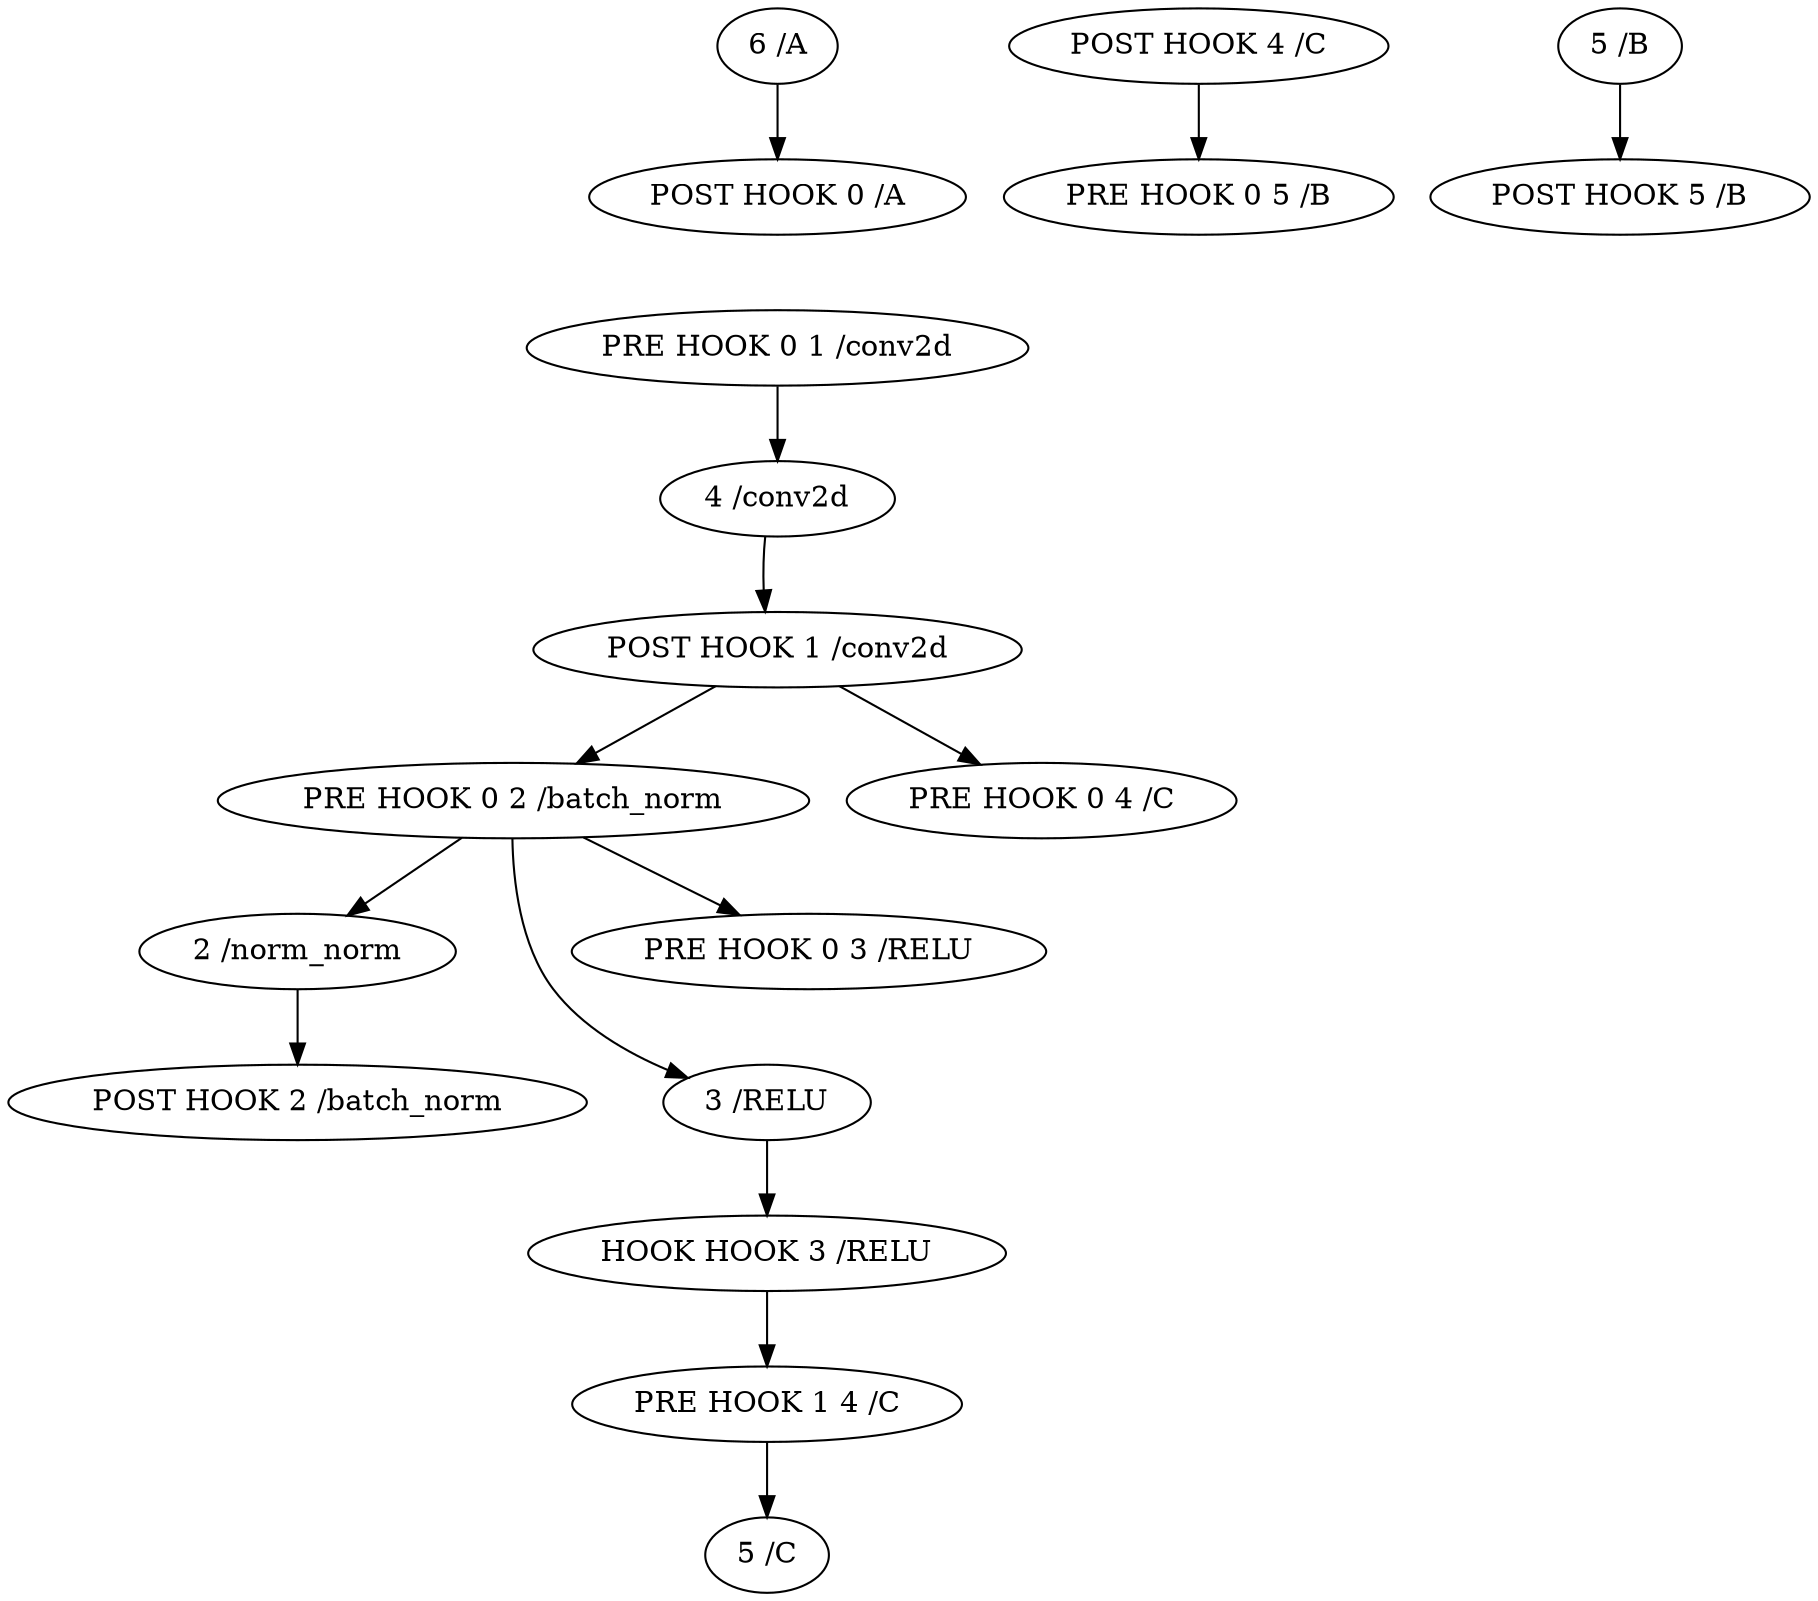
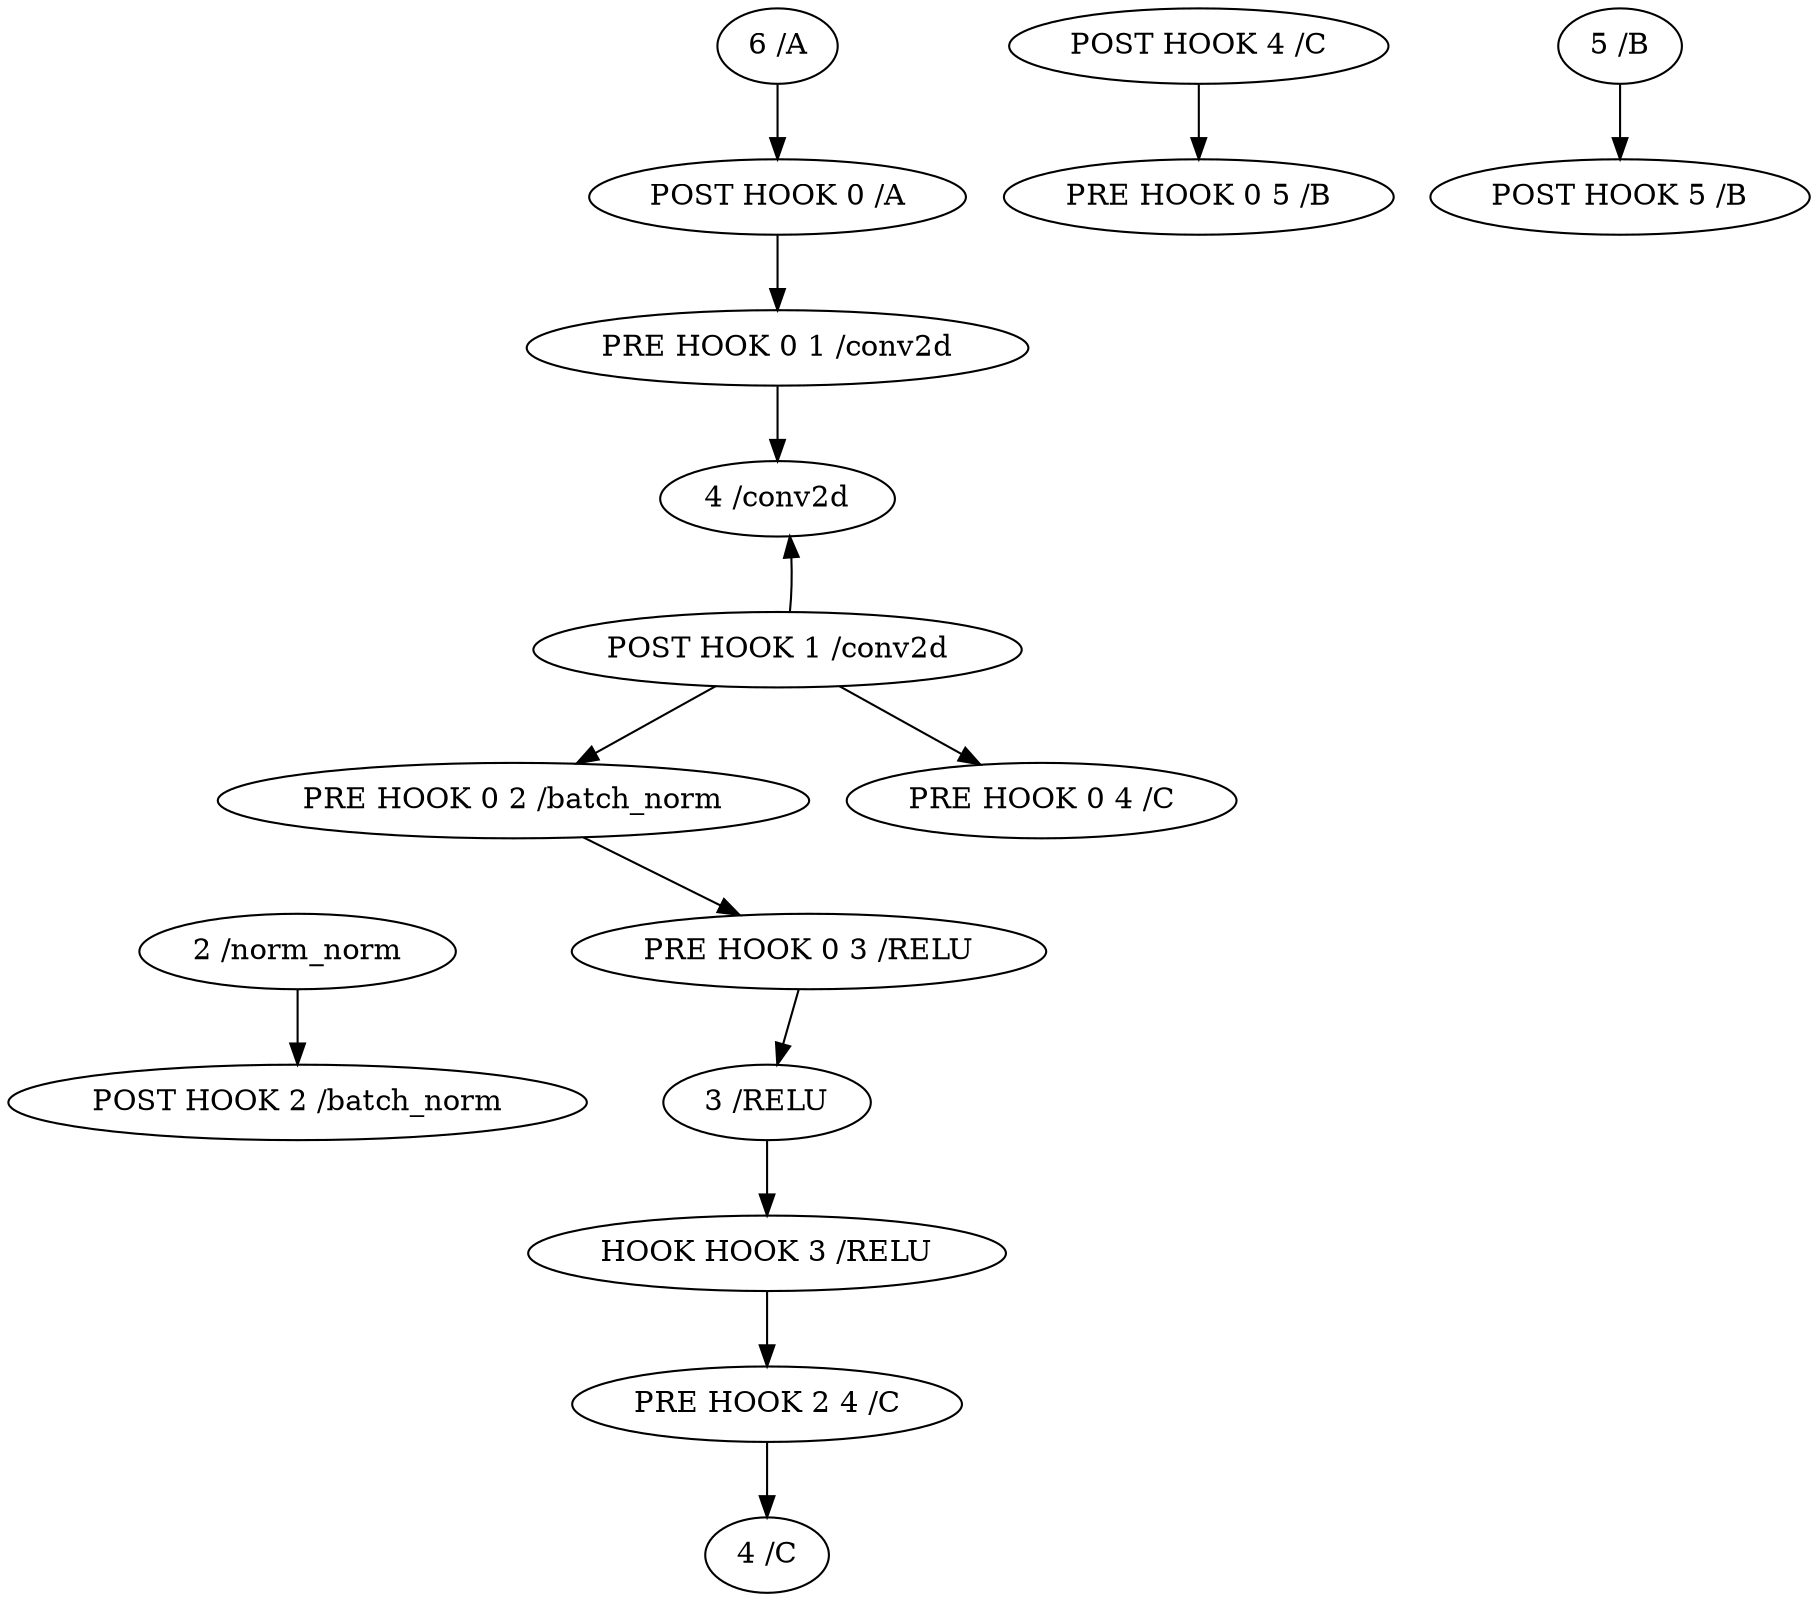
  strict digraph {
    node [node_type="InsertionPointGraphNodeType.INSERTION_POINT"]
    n1 [associated_ip_node_keys="{'POST HOOK 0 /A'}" label="6 /A" node_type="InsertionPointGraphNodeType.OPERATOR" regular_node_data="0 /A_0"]
    "POST HOOK 0 /A" [insertion_point_data="TargetType.OPERATOR_POST_HOOK /A_0"]
    "PRE HOOK 0 1 /conv2d" [insertion_point_data="TargetType.OPERATOR_PRE_HOOK 0 /conv2d_0"]
    n4 [associated_ip_node_keys="{'POST HOOK 1 /conv2d', 'PRE HOOK 0 1 /conv2d'}" label="4 /conv2d" node_type="InsertionPointGraphNodeType.OPERATOR" regular_node_data="1 /conv2d_0"]
    "POST HOOK 1 /conv2d" [insertion_point_data="TargetType.OPERATOR_POST_HOOK /conv2d_0"]
    "PRE HOOK 0 2 /batch_norm" [insertion_point_data="TargetType.OPERATOR_PRE_HOOK 0 /batch_norm_0"]
    "PRE HOOK 0 4 /C" [insertion_point_data="TargetType.OPERATOR_PRE_HOOK 0 /C_0"]
    n8 [associated_ip_node_keys="{'PRE HOOK 0 2 /batch_norm', 'POST HOOK 2 /batch_norm'}" label="2 /norm_norm" node_type="InsertionPointGraphNodeType.OPERATOR" regular_node_data="2 /batch_norm_0"]
    "POST HOOK 2 /batch_norm" [insertion_point_data="TargetType.OPERATOR_POST_HOOK /batch_norm_0"]
    "3 /RELU" [associated_ip_node_keys="{'POST HOOK 3 /RELU', 'PRE HOOK 0 3 /RELU'}" node_type="InsertionPointGraphNodeType.OPERATOR" regular_node_data="3 /RELU_0"]
    n11 [insertion_point_data="TargetType.OPERATOR_POST_HOOK /RELU_0" label="HOOK HOOK 3 /RELU"]
-   "PRE HOOK 1 4 /C" [insertion_point_data="TargetType.OPERATOR_PRE_HOOK 1 /C_0"]
-   "4 /C" [associated_ip_node_keys="{'POST HOOK 4 /C', 'PRE HOOK 1 4 /C', 'PRE HOOK 0 4 /C'}" node_type="InsertionPointGraphNodeType.OPERATOR" regular_node_data="4 /C_0" label="5 /C"]
+   "PRE HOOK 1 4 /C" [insertion_point_data="TargetType.OPERATOR_PRE_HOOK 1 /C_0" label="PRE HOOK 2 4 /C"]
+   "4 /C" [associated_ip_node_keys="{'POST HOOK 4 /C', 'PRE HOOK 1 4 /C', 'PRE HOOK 0 4 /C'}" node_type="InsertionPointGraphNodeType.OPERATOR" regular_node_data="4 /C_0"]
    "POST HOOK 4 /C" [insertion_point_data="TargetType.OPERATOR_POST_HOOK /C_0"]
    "PRE HOOK 0 5 /B" [insertion_point_data="TargetType.OPERATOR_PRE_HOOK 0 /B_0"]
    "5 /B" [associated_ip_node_keys="{'POST HOOK 5 /B', 'PRE HOOK 0 5 /B'}" node_type="InsertionPointGraphNodeType.OPERATOR" regular_node_data="5 /B_0"]
    "POST HOOK 5 /B" [insertion_point_data="TargetType.OPERATOR_POST_HOOK /B_0"]
    "PRE HOOK 0 3 /RELU" [insertion_point_data="TargetType.OPERATOR_PRE_HOOK 0 /RELU_0"]
    n1 -> "POST HOOK 0 /A"
+   "POST HOOK 0 /A" -> "PRE HOOK 0 1 /conv2d"
    "PRE HOOK 0 1 /conv2d" -> n4
-   n4 -> "POST HOOK 1 /conv2d"
+   "POST HOOK 1 /conv2d" -> n4
    "POST HOOK 1 /conv2d" -> "PRE HOOK 0 2 /batch_norm"
    "POST HOOK 1 /conv2d" -> "PRE HOOK 0 4 /C"
-   "PRE HOOK 0 2 /batch_norm" -> n8
    "PRE HOOK 0 2 /batch_norm" -> "PRE HOOK 0 3 /RELU"
    n8 -> "POST HOOK 2 /batch_norm"
    "3 /RELU" -> n11
    n11 -> "PRE HOOK 1 4 /C"
    "PRE HOOK 1 4 /C" -> "4 /C"
    "POST HOOK 4 /C" -> "PRE HOOK 0 5 /B"
    "5 /B" -> "POST HOOK 5 /B"
-   "PRE HOOK 0 2 /batch_norm" -> "3 /RELU"
+   "PRE HOOK 0 3 /RELU" -> "3 /RELU"
  }
